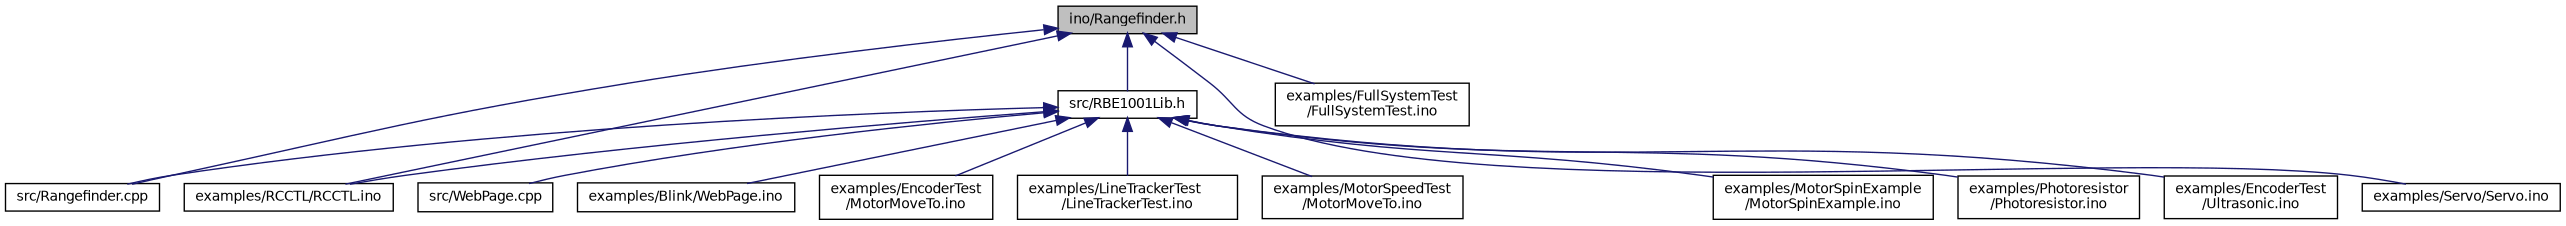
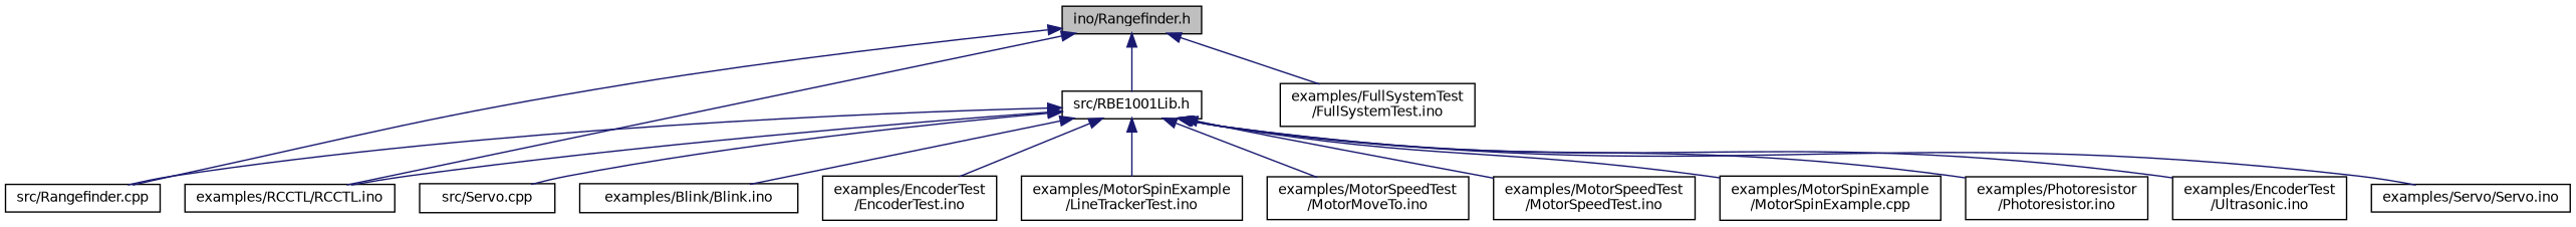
  digraph {
    node [color=black fillcolor=white fontname=Helvetica fontsize=10 shape=record style=filled]
    edge [color=midnightblue dir=back fontname=Helvetica fontsize=10 labelfontname=Helvetica labelfontsize=10 style=solid]
    n1 [fillcolor=grey75 fontcolor=black height=0.2 label="ino/Rangefinder.h" width=0.4]
    n2 [height=0.2 label="src/Rangefinder.cpp" width=0.4]
    n3 [height=0.2 label="src/RBE1001Lib.h" width=0.4]
    n4 [height=0.2 label="examples/FullSystemTest\l/FullSystemTest.ino" width=0.4]
    n5 [height=0.2 label="examples/RCCTL/RCCTL.ino" width=0.4]
-   n6 [height=0.2 label="src/WebPage.cpp" width=0.4]
-   n7 [height=0.2 label="examples/Blink/WebPage.ino" width=0.4]
-   n8 [height=0.2 label="examples/EncoderTest\l/MotorMoveTo.ino" width=0.4]
-   n9 [height=0.2 label="examples/LineTrackerTest\l/LineTrackerTest.ino" width=0.4]
+   n6 [height=0.2 label="src/Servo.cpp" width=0.4]
+   n7 [height=0.2 label="examples/Blink/Blink.ino" width=0.4]
+   n8 [height=0.2 label="examples/EncoderTest\l/EncoderTest.ino" width=0.4]
+   n9 [height=0.2 label="examples/MotorSpinExample\l/LineTrackerTest.ino" width=0.4]
    n10 [height=0.2 label="examples/MotorSpeedTest\l/MotorMoveTo.ino" width=0.4]
-   n12 [height=0.2 label="examples/MotorSpinExample\l/MotorSpinExample.ino" width=0.4]
+   n11 [height=0.2 label="examples/MotorSpeedTest\l/MotorSpeedTest.ino" width=0.4]
+   n12 [height=0.2 label="examples/MotorSpinExample\l/MotorSpinExample.cpp" width=0.4]
    n13 [height=0.2 label="examples/Photoresistor\l/Photoresistor.ino" width=0.4]
    n14 [height=0.2 label="examples/Servo/Servo.ino" width=0.4]
    n15 [height=0.2 label="examples/EncoderTest\l/Ultrasonic.ino" width=0.4]
    n1 -> n2
    n1 -> n3
    n1 -> n4
    n1 -> n5
    n3 -> n2
    n3 -> n5
    n3 -> n6
    n3 -> n7
    n3 -> n8
    n3 -> n9
    n3 -> n10
+   n3 -> n11
    n3 -> n12
    n3 -> n13
-   n1 -> n14
+   n3 -> n14
    n3 -> n15
  }
